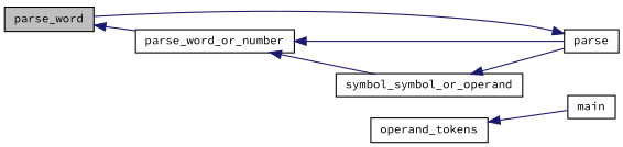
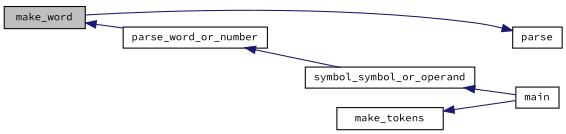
  digraph {
    fontname="Source Code Pro"
    rankdir=LR
    node [color=black fillcolor=white fontname="Source Code Pro" fontsize=10 shape=record style=filled]
    edge [color=midnightblue dir=back fontname="Source Code Pro" fontsize=10 labelfontname=Helvetica labelfontsize=10 style=solid]
-   n1 [fillcolor=grey75 fontcolor=black height=0.2 label=parse_word width=0.4]
+   n1 [fillcolor=grey75 fontcolor=black height=0.2 label=make_word width=0.4]
    n2 [height=0.2 label=parse_word_or_number width=0.4]
    n3 [height=0.2 label=parse width=0.4]
    n4 [height=0.2 label=symbol_symbol_or_operand width=0.4]
-   n5 [height=0.2 label=operand_tokens width=0.4]
+   n5 [height=0.2 label=make_tokens width=0.4]
    n6 [height=0.2 label=main width=0.4]
    n1 -> n2
-   n2 -> n3
    n2 -> n4
    n3 -> n1
-   n4 -> n3
+   n4 -> n6
    n5 -> n6
  }
